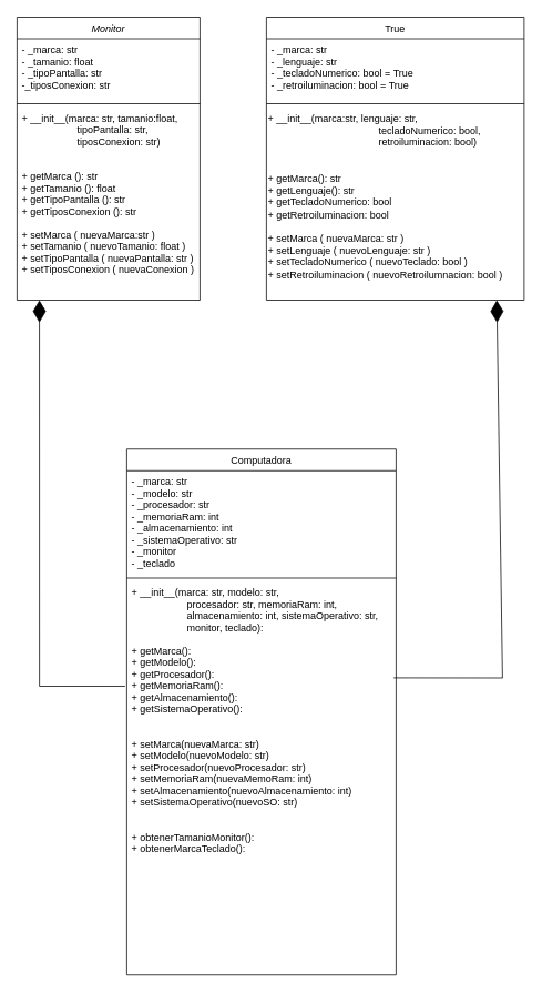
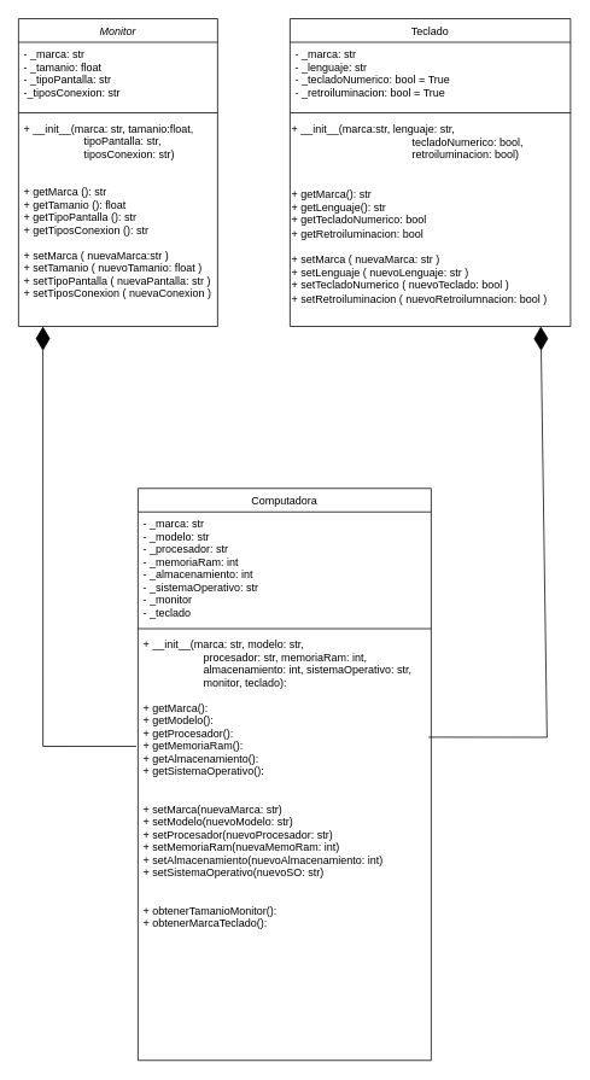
  <mxCell id="0" />
  <mxCell id="1" parent="0" />
  <mxCell id="2" value="Monitor" style="swimlane;fontStyle=2;align=center;verticalAlign=top;childLayout=stackLayout;horizontal=1;startSize=26;horizontalStack=0;resizeParent=1;resizeLast=0;collapsible=1;marginBottom=0;rounded=0;shadow=0;strokeWidth=1;" parent="1" vertex="1"><mxGeometry x="20" y="20" width="220" height="340" as="geometry"><mxRectangle x="230" y="140" width="160" height="26" as="alternateBounds" /></mxGeometry></mxCell>
  <mxCell id="3" value="- _marca: str&#10;- _tamanio: float&#10;- _tipoPantalla: str&#10;-_tiposConexion: str" style="text;align=left;verticalAlign=top;spacingLeft=4;spacingRight=4;overflow=hidden;rotatable=0;points=[[0,0.5],[1,0.5]];portConstraint=eastwest;" parent="2" vertex="1"><mxGeometry y="26" width="220" height="74" as="geometry" /></mxCell>
  <mxCell id="4" value="" style="line;html=1;strokeWidth=1;align=left;verticalAlign=middle;spacingTop=-1;spacingLeft=3;spacingRight=3;rotatable=0;labelPosition=right;points=[];portConstraint=eastwest;" parent="2" vertex="1"><mxGeometry y="100" width="220" height="8" as="geometry" /></mxCell>
  <mxCell id="5" value="+ __init__(marca: str, tamanio:float,&#10;                    tipoPantalla: str,&#10;                    tiposConexion: str)&#10;&#10;&#10;+ getMarca (): str&#10;+ getTamanio (): float&#10;+ getTipoPantalla (): str&#10;+ getTiposConexion (): str&#10;&#10;+ setMarca ( nuevaMarca:str )&#10;+ setTamanio ( nuevoTamanio: float )&#10;+ setTipoPantalla ( nuevaPantalla: str )&#10;+ setTiposConexion ( nuevaConexion )&#10;&#10;&#10;" style="text;align=left;verticalAlign=top;spacingLeft=4;spacingRight=4;overflow=hidden;rotatable=0;points=[[0,0.5],[1,0.5]];portConstraint=eastwest;" parent="2" vertex="1"><mxGeometry y="108" width="220" height="232" as="geometry" /></mxCell>
- <mxCell id="6" value="True" style="swimlane;fontStyle=0;align=center;verticalAlign=top;childLayout=stackLayout;horizontal=1;startSize=26;horizontalStack=0;resizeParent=1;resizeLast=0;collapsible=1;marginBottom=0;rounded=0;shadow=0;strokeWidth=1;" parent="1" vertex="1"><mxGeometry x="320" y="20" width="310" height="340" as="geometry"><mxRectangle x="550" y="140" width="160" height="26" as="alternateBounds" /></mxGeometry></mxCell>
+ <mxCell id="6" value="Teclado" style="swimlane;fontStyle=0;align=center;verticalAlign=top;childLayout=stackLayout;horizontal=1;startSize=26;horizontalStack=0;resizeParent=1;resizeLast=0;collapsible=1;marginBottom=0;rounded=0;shadow=0;strokeWidth=1;" parent="1" vertex="1"><mxGeometry x="320" y="20" width="310" height="340" as="geometry"><mxRectangle x="550" y="140" width="160" height="26" as="alternateBounds" /></mxGeometry></mxCell>
  <mxCell id="7" value="- _marca: str&#10;- _lenguaje: str&#10;- _tecladoNumerico: bool = True&#10;- _retroiluminacion: bool = True&#10;" style="text;align=left;verticalAlign=top;spacingLeft=4;spacingRight=4;overflow=hidden;rotatable=0;points=[[0,0.5],[1,0.5]];portConstraint=eastwest;" parent="6" vertex="1"><mxGeometry y="26" width="310" height="74" as="geometry" /></mxCell>
  <mxCell id="8" value="" style="line;html=1;strokeWidth=1;align=left;verticalAlign=middle;spacingTop=-1;spacingLeft=3;spacingRight=3;rotatable=0;labelPosition=right;points=[];portConstraint=eastwest;" parent="6" vertex="1"><mxGeometry y="100" width="310" height="8" as="geometry" /></mxCell>
  <mxCell id="9" value="+ __init__(marca:str,&amp;nbsp;&lt;span style=&quot;background-color: initial;&quot;&gt;lenguaje: str,&lt;/span&gt;&lt;div&gt;&lt;span style=&quot;background-color: initial;&quot;&gt;&lt;span style=&quot;white-space: pre;&quot;&gt;&#09;&lt;/span&gt;&lt;span style=&quot;white-space: pre;&quot;&gt;&#09;&lt;/span&gt;&lt;span style=&quot;white-space: pre;&quot;&gt;&#09;&lt;/span&gt;&lt;span style=&quot;white-space: pre;&quot;&gt;&#09;&lt;/span&gt;&lt;span style=&quot;white-space: pre;&quot;&gt;&#09;&lt;/span&gt;tecladoNumerico: bool,&lt;/span&gt;&lt;div&gt;&lt;span style=&quot;white-space: pre;&quot;&gt;&#09;&lt;/span&gt;&lt;span style=&quot;white-space: pre;&quot;&gt;&#09;&lt;/span&gt;&lt;span style=&quot;white-space: pre;&quot;&gt;&#09;&lt;/span&gt;&lt;span style=&quot;white-space: pre;&quot;&gt;&#09;&lt;/span&gt;&lt;span style=&quot;white-space: pre;&quot;&gt;&#09;&lt;/span&gt;retroiluminacion: bool)&lt;/div&gt;&lt;div&gt;&lt;br&gt;&lt;/div&gt;&lt;div&gt;&amp;nbsp; &amp;nbsp;&lt;/div&gt;&lt;div&gt;+ getMarca(): str&lt;/div&gt;&lt;div&gt;+ getLenguaje(): str&lt;/div&gt;&lt;div&gt;+ getTecladoNumerico: bool&lt;/div&gt;&lt;div&gt;+ getRetroiluminacion: bool&lt;/div&gt;&lt;div&gt;&lt;br&gt;&lt;/div&gt;&lt;div&gt;+ setMarca ( nuevaMarca: str )&lt;/div&gt;&lt;div&gt;+ setLenguaje ( nuevoLenguaje: str )&lt;/div&gt;&lt;div&gt;+ setTecladoNumerico ( nuevoTeclado: bool )&lt;/div&gt;&lt;div&gt;+ setRetroiluminacion ( nuevoRetroilumnacion: bool )&lt;/div&gt;&lt;div&gt;&lt;br&gt;&lt;/div&gt;&lt;/div&gt;" style="text;html=1;align=left;verticalAlign=middle;resizable=0;points=[];autosize=1;strokeColor=none;fillColor=none;fontSize=12;" parent="6" vertex="1"><mxGeometry y="108" width="310" height="230" as="geometry" /></mxCell>
  <mxCell id="10" value="" style="edgeStyle=none;curved=1;rounded=0;orthogonalLoop=1;jettySize=auto;html=1;fontSize=12;startSize=8;endSize=8;" parent="6" target="9" edge="1"><mxGeometry relative="1" as="geometry"><mxPoint x="155" y="338" as="sourcePoint" /></mxGeometry></mxCell>
  <mxCell id="11" value="" style="edgeStyle=none;curved=1;rounded=0;orthogonalLoop=1;jettySize=auto;html=1;fontSize=12;startSize=8;endSize=8;" parent="6" target="9" edge="1"><mxGeometry relative="1" as="geometry"><mxPoint x="155" y="338" as="sourcePoint" /></mxGeometry></mxCell>
  <mxCell id="12" value="Computadora" style="swimlane;fontStyle=0;align=center;verticalAlign=top;childLayout=stackLayout;horizontal=1;startSize=26;horizontalStack=0;resizeParent=1;resizeLast=0;collapsible=1;marginBottom=0;rounded=0;shadow=0;strokeWidth=1;labelBackgroundColor=none;" vertex="1" parent="1"><mxGeometry x="152" y="539" width="324" height="632" as="geometry"><mxRectangle x="550" y="140" width="160" height="26" as="alternateBounds" /></mxGeometry></mxCell>
  <mxCell id="13" value="- _marca: str&#10;- _modelo: str&#10;- _procesador: str&#10;- _memoriaRam: int&#10;- _almacenamiento: int&#10;- _sistemaOperativo: str&#10;- _monitor&#10;- _teclado" style="text;align=left;verticalAlign=top;spacingLeft=4;spacingRight=4;overflow=hidden;rotatable=0;points=[[0,0.5],[1,0.5]];portConstraint=eastwest;labelBackgroundColor=none;" vertex="1" parent="12"><mxGeometry y="26" width="324" height="125" as="geometry" /></mxCell>
  <mxCell id="14" value="" style="line;html=1;strokeWidth=1;align=left;verticalAlign=middle;spacingTop=-1;spacingLeft=3;spacingRight=3;rotatable=0;labelPosition=right;points=[];portConstraint=eastwest;labelBackgroundColor=none;" vertex="1" parent="12"><mxGeometry y="151" width="324" height="8" as="geometry" /></mxCell>
  <mxCell id="15" value="+ __init__(marca: str, modelo: str, &#10;                    procesador: str, memoriaRam: int, &#10;                    almacenamiento: int, sistemaOperativo: str,&#10;                     monitor, teclado):&#10;&#10;+ getMarca(): &#10;+ getModelo():&#10;+ getProcesador():&#10;+ getMemoriaRam():&#10;+ getAlmacenamiento():&#10;+ getSistemaOperativo():&#10;&#10;&#10;    + setMarca(nuevaMarca: str)&#10;+ setModelo(nuevoModelo: str)&#10;+ setProcesador(nuevoProcesador: str)&#10;    + setMemoriaRam(nuevaMemoRam: int)&#10;+ setAlmacenamiento(nuevoAlmacenamiento: int)&#10;+ setSistemaOperativo(nuevoSO: str)&#10;&#10;&#10;+ obtenerTamanioMonitor():&#10;+ obtenerMarcaTeclado():&#10;    " style="text;align=left;verticalAlign=top;spacingLeft=4;spacingRight=4;overflow=hidden;rotatable=0;points=[[0,0.5],[1,0.5]];portConstraint=eastwest;labelBackgroundColor=none;" vertex="1" parent="12"><mxGeometry y="159" width="324" height="348" as="geometry" /></mxCell>
  <mxCell id="16" value="" style="endArrow=diamondThin;endFill=1;endSize=24;html=1;rounded=0;exitX=0.991;exitY=0.333;exitDx=0;exitDy=0;exitPerimeter=0;entryX=0.894;entryY=1.009;entryDx=0;entryDy=0;entryPerimeter=0;" edge="1" parent="1" source="15" target="9"><mxGeometry width="160" relative="1" as="geometry"><mxPoint x="181" y="646" as="sourcePoint" /><mxPoint x="304" y="486" as="targetPoint" /><Array as="points"><mxPoint x="604" y="814" /></Array></mxGeometry></mxCell>
  <mxCell id="17" value="" style="endArrow=diamondThin;endFill=1;endSize=24;html=1;rounded=0;entryX=0.559;entryY=1.009;entryDx=0;entryDy=0;entryPerimeter=0;exitX=-0.006;exitY=0.362;exitDx=0;exitDy=0;exitPerimeter=0;" edge="1" parent="1" source="15"><mxGeometry width="160" relative="1" as="geometry"><mxPoint x="33.998" y="807.834" as="sourcePoint" /><mxPoint x="46.95" y="359.998" as="targetPoint" /><Array as="points"><mxPoint x="47" y="824" /></Array></mxGeometry></mxCell>
